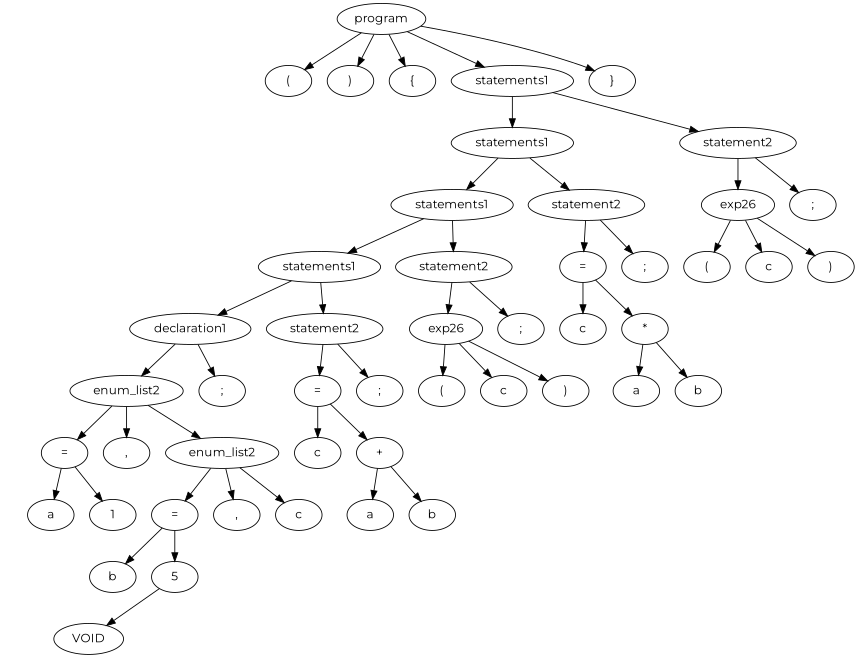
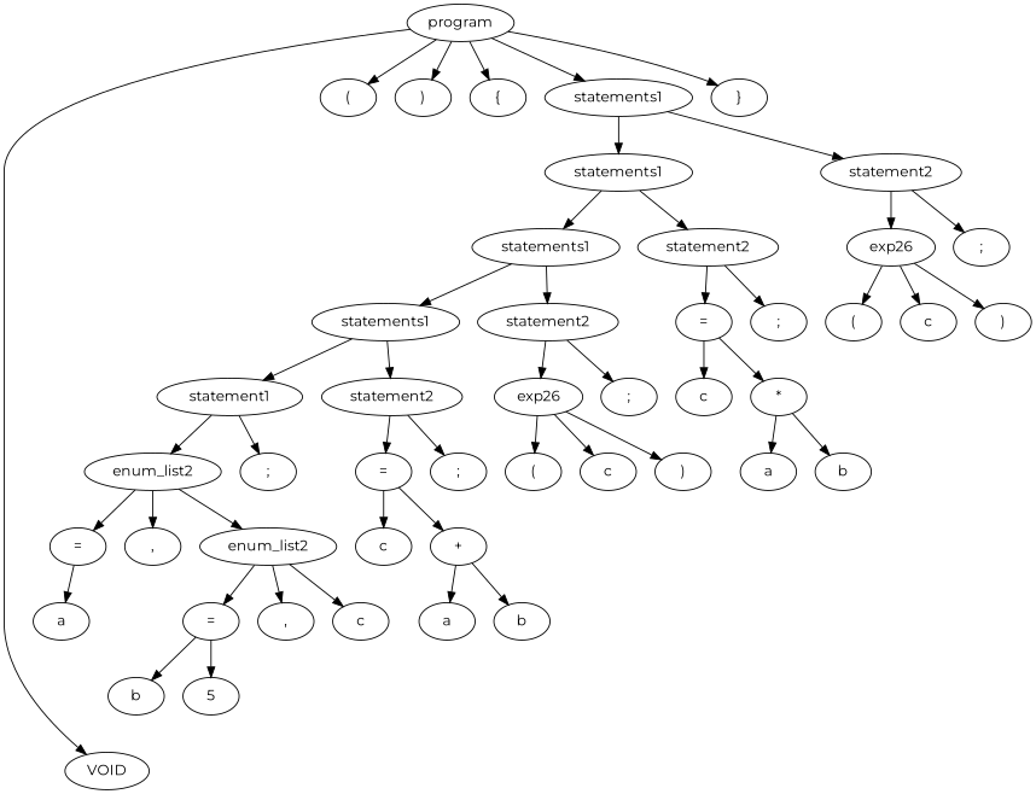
  strict digraph {
    fontname=Montserrat
    node [fontname=Montserrat]
    edge [fontname=Montserrat]
    n1 [label=program]
    n2 [label=" VOID "]
    n3 [label=" ( "]
    n4 [label=" ) "]
    n5 [label=" { "]
    n6 [label=" statements1 "]
    n7 [label=" } "]
    n8 [label=" statements1 "]
    n9 [label=" statement2 "]
    n10 [label=" statements1 "]
    n11 [label=" statement2 "]
    n12 [label=" exp26 "]
    n13 [label=" ; "]
    n14 [label=" statements1 "]
    n15 [label=" statement2 "]
    n16 [label=" = "]
    n17 [label=" ; "]
-   n18 [label=" declaration1 "]
+   n18 [label=statement1]
    n19 [label=" statement2 "]
    n20 [label=" exp26 "]
    n21 [label=" ; "]
    n22 [label=" enum_list2 "]
    n23 [label=" ; "]
    n24 [label=" = "]
    n25 [label=" ; "]
    n26 [label=" = "]
    n27 [label=" , "]
    n28 [label=" enum_list2 "]
    n29 [label=" a "]
-   n30 [label=" 1 "]
    n31 [label=" = "]
    n32 [label=" , "]
    n33 [label=" c "]
    n34 [label=" b "]
    n35 [label=" 5 "]
    n36 [label=" c "]
    n37 [label=" + "]
    n38 [label=" a "]
    n39 [label=" b "]
    n40 [label=" ( "]
    n41 [label=" c "]
    n42 [label=" ) "]
    n43 [label=" c "]
    n44 [label=" * "]
    n45 [label=" a "]
    n46 [label=" b "]
    n47 [label=" ( "]
    n48 [label=" c "]
    n49 [label=" ) "]
-   n35 -> n2
+   n1 -> n2
    n1 -> n3
    n1 -> n4
    n1 -> n5
    n1 -> n6
    n1 -> n7
    n6 -> n8
    n6 -> n9
    n8 -> n10
    n8 -> n11
    n9 -> n12
    n9 -> n13
    n10 -> n14
    n10 -> n15
    n11 -> n16
    n11 -> n17
    n12 -> n47
    n12 -> n48
    n12 -> n49
    n14 -> n18
    n14 -> n19
    n15 -> n20
    n15 -> n21
    n16 -> n43
    n16 -> n44
    n18 -> n22
    n18 -> n23
    n19 -> n24
    n19 -> n25
    n20 -> n40
    n20 -> n41
    n20 -> n42
    n22 -> n26
    n22 -> n27
    n22 -> n28
    n24 -> n36
    n24 -> n37
    n26 -> n29
-   n26 -> n30
    n28 -> n31
    n28 -> n32
    n28 -> n33
    n31 -> n34
    n31 -> n35
    n37 -> n38
    n37 -> n39
    n44 -> n45
    n44 -> n46
  }
